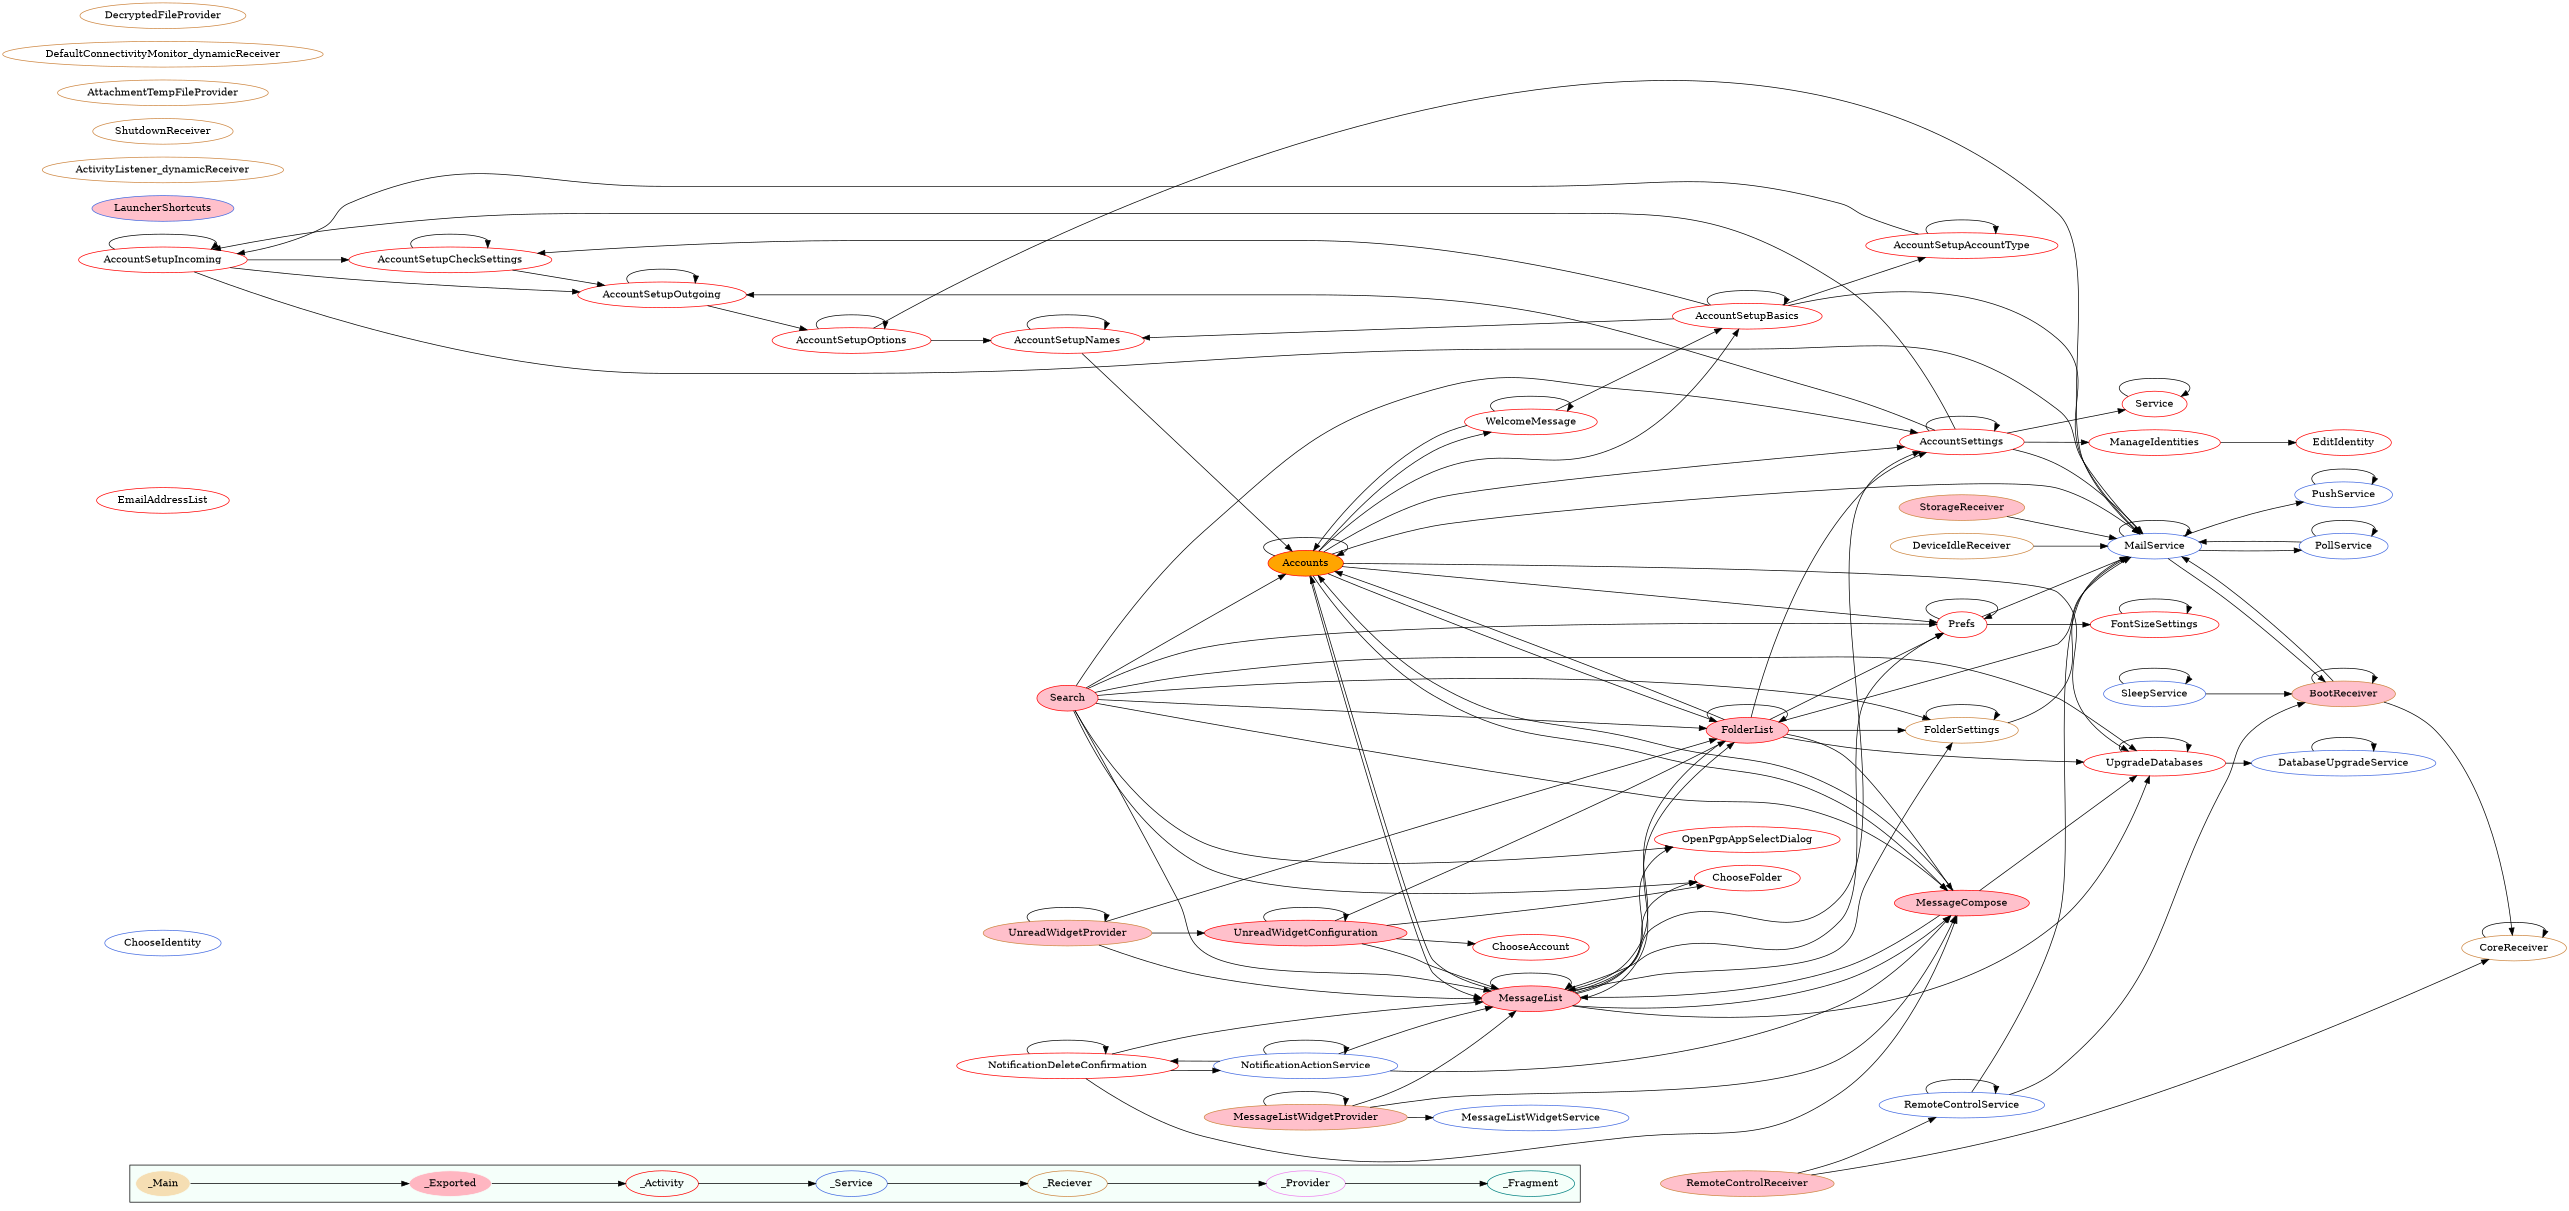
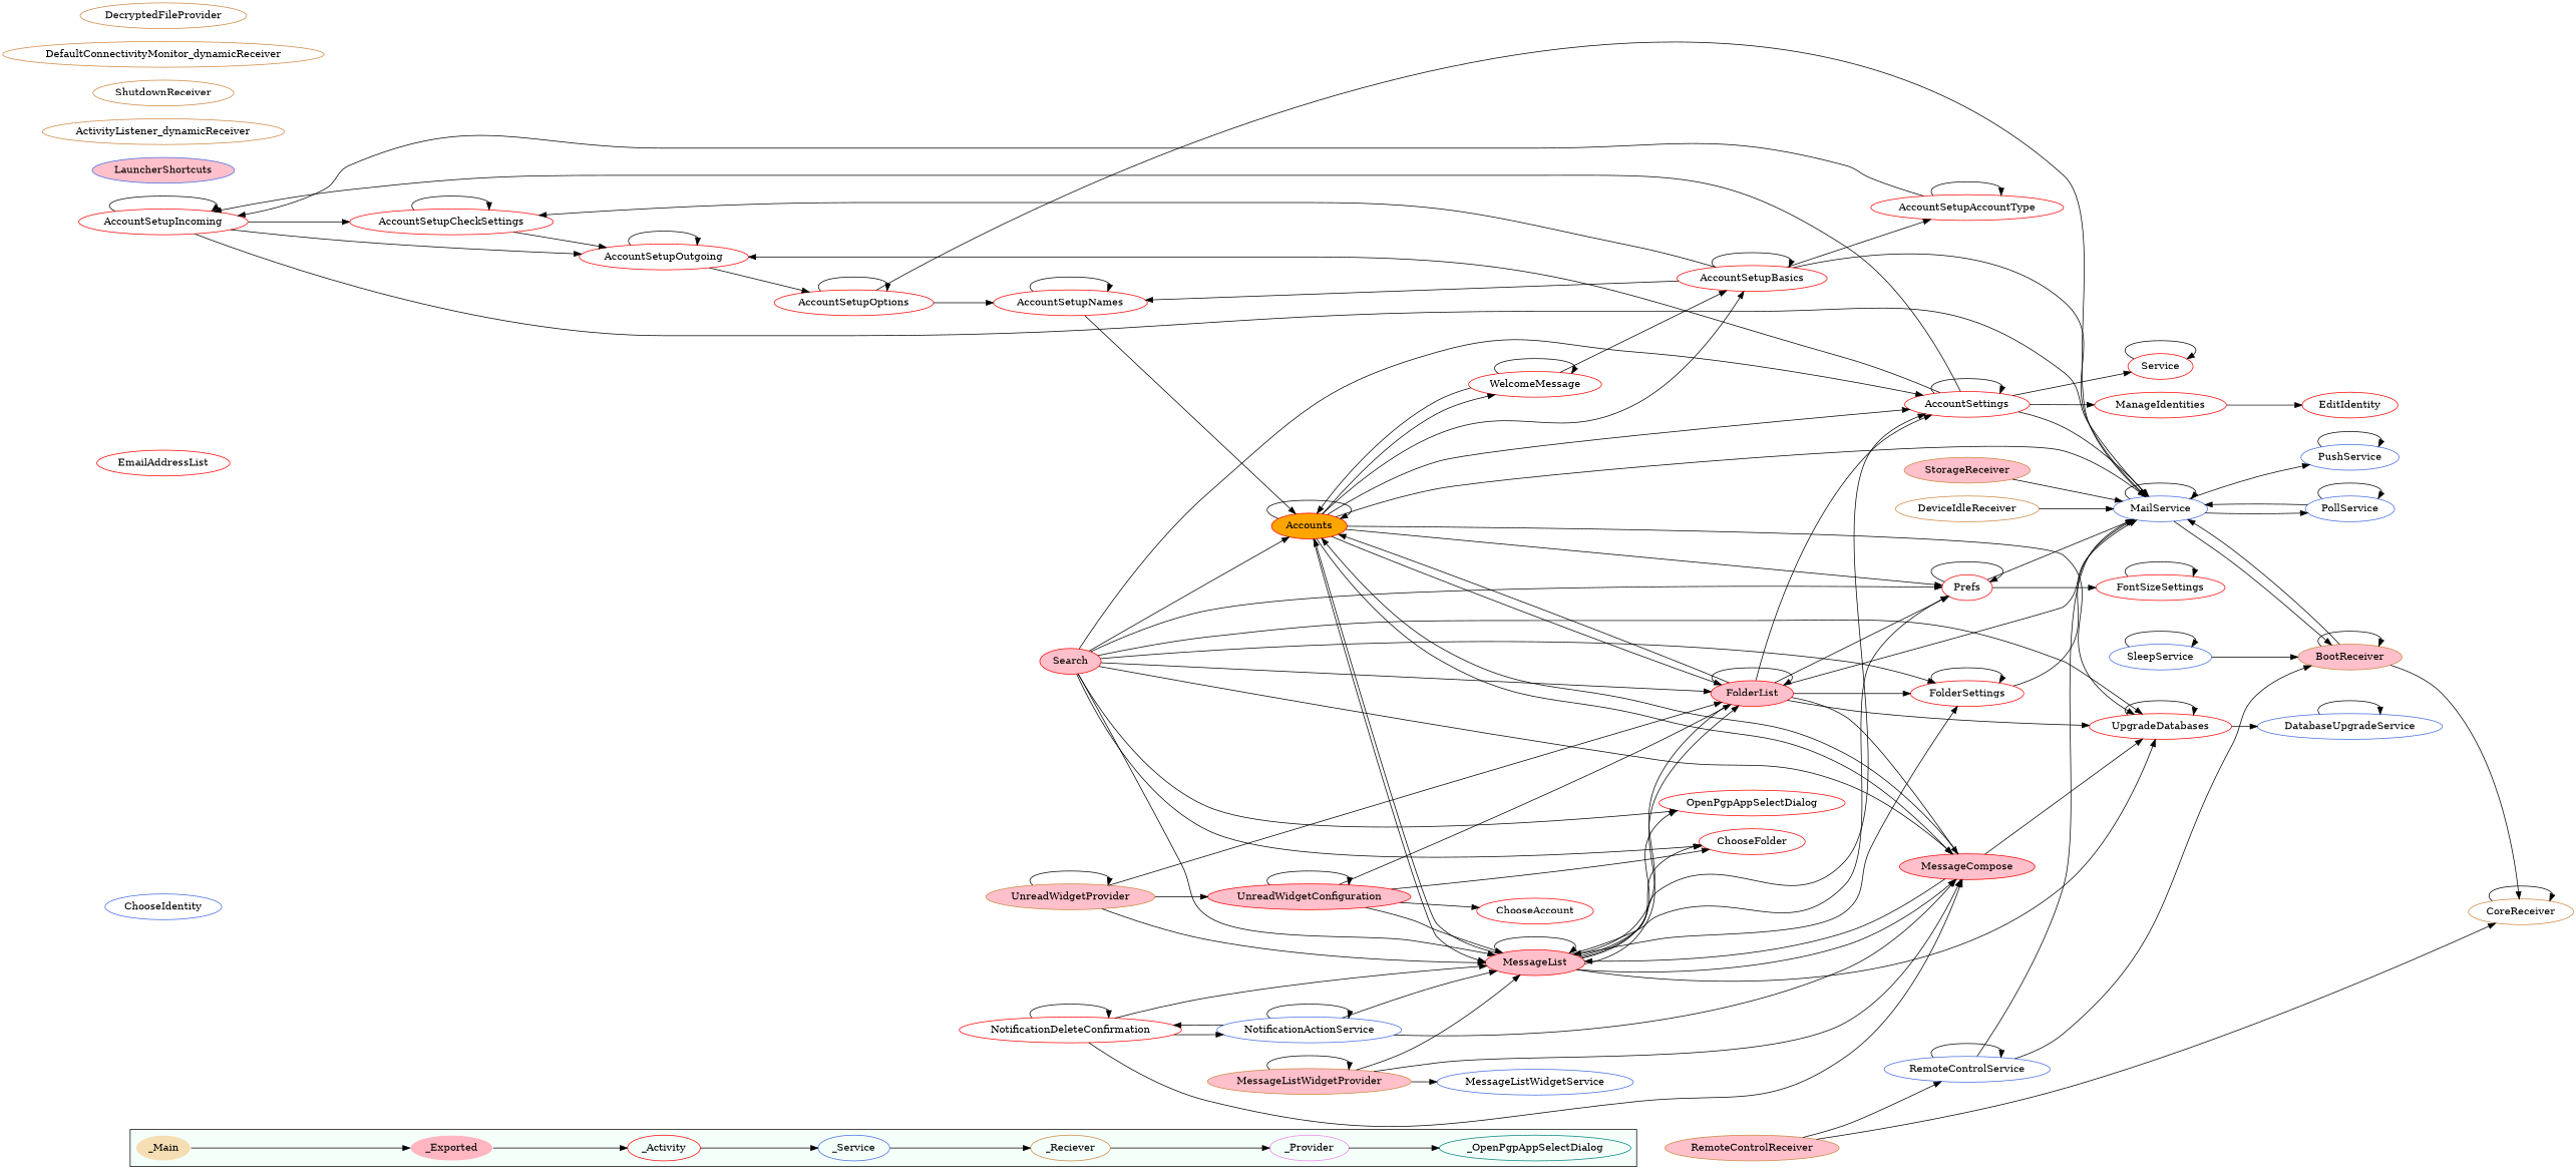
  digraph {
    rankdir=LR
    node [color=red]
    _Activity
    _Service [color=royalblue]
    _Reciever [color=peru]
    _Provider [color=violet]
-   _Fragment [color=teal]
+   _Fragment [color=teal label=_OpenPgpAppSelectDialog]
    _Main [color=mintcream fillcolor=wheat style=filled]
    _Exported [color=mintcream fillcolor=lightpink style=filled]
    ChooseIdentity [color=royalblue]
    EmailAddressList
    AccountSetupIncoming
    AccountSetupCheckSettings
    AccountSetupOutgoing
    MailService [color=royalblue]
    AccountSetupOptions
    PollService [color=royalblue]
    BootReceiver [color=peru fillcolor=pink style=filled]
    PushService [color=royalblue]
    MessageList [fillcolor=pink style=filled]
    ChooseFolder
    AccountSettings
-   FolderSettings [color=peru]
+   FolderSettings
    MessageCompose [fillcolor=pink style=filled]
    Accounts [fillcolor=orange style=filled]
    OpenPgpAppSelectDialog
    FolderList [fillcolor=pink style=filled]
    Prefs
    UpgradeDatabases
    n28 [label=Service]
    ManageIdentities
    WelcomeMessage
    AccountSetupBasics
    FontSizeSettings
    DatabaseUpgradeService [color=royalblue]
    EditIdentity
    LauncherShortcuts [color=royalblue fillcolor=pink style=filled]
    AccountSetupAccountType
    AccountSetupNames
    NotificationDeleteConfirmation
    NotificationActionService [color=royalblue]
    Search [fillcolor=pink style=filled]
    UnreadWidgetConfiguration [fillcolor=pink style=filled]
    ChooseAccount
    RemoteControlService [color=royalblue]
    CoreReceiver [color=peru]
    SleepService [color=royalblue]
    MessageListWidgetService [color=royalblue]
    ActivityListener_dynamicReceiver [color=peru]
    RemoteControlReceiver [color=peru fillcolor=pink style=filled]
    UnreadWidgetProvider [color=peru fillcolor=pink style=filled]
    ShutdownReceiver [color=peru]
-   AttachmentTempFileProvider [color=peru]
    DefaultConnectivityMonitor_dynamicReceiver [color=peru]
    MessageListWidgetProvider [color=peru fillcolor=pink style=filled]
    DeviceIdleReceiver [color=peru]
    StorageReceiver [color=peru fillcolor=pink style=filled]
    DecryptedFileProvider [color=peru]
    subgraph cluster_1 {
      bgcolor=mintcream
      _Activity
      _Service
      _Reciever
      _Provider
      _Fragment
      _Main
      _Exported
    }
    _Activity -> _Service
    _Service -> _Reciever
    _Reciever -> _Provider
    _Provider -> _Fragment
    _Main -> _Exported
    _Exported -> _Activity
    AccountSetupIncoming -> AccountSetupIncoming
    AccountSetupIncoming -> AccountSetupCheckSettings
    AccountSetupIncoming -> AccountSetupOutgoing
    AccountSetupIncoming -> MailService
    AccountSetupCheckSettings -> AccountSetupCheckSettings
    AccountSetupCheckSettings -> AccountSetupOutgoing
    AccountSetupOutgoing -> AccountSetupOutgoing
    AccountSetupOutgoing -> AccountSetupOptions
    MailService -> MailService
    MailService -> PollService
    MailService -> BootReceiver
    MailService -> PushService
    AccountSetupOptions -> MailService
    AccountSetupOptions -> AccountSetupOptions
    AccountSetupOptions -> AccountSetupNames
    PollService -> MailService
    PollService -> PollService
    BootReceiver -> MailService
    BootReceiver -> BootReceiver
    BootReceiver -> CoreReceiver
    PushService -> PushService
    MessageList -> MessageList
    MessageList -> ChooseFolder
    MessageList -> AccountSettings
    MessageList -> FolderSettings
    MessageList -> MessageCompose
    MessageList -> Accounts
    MessageList -> OpenPgpAppSelectDialog
    MessageList -> FolderList
    MessageList -> Prefs
    MessageList -> UpgradeDatabases
    AccountSettings -> AccountSetupIncoming
    AccountSettings -> AccountSetupOutgoing
    AccountSettings -> MailService
    AccountSettings -> AccountSettings
    AccountSettings -> n28
    AccountSettings -> ManageIdentities
    FolderSettings -> MailService
    FolderSettings -> FolderSettings
    MessageCompose -> MessageList
    MessageCompose -> Accounts
    MessageCompose -> UpgradeDatabases
    Accounts -> MailService
    Accounts -> MessageList
    Accounts -> AccountSettings
    Accounts -> MessageCompose
    Accounts -> Accounts
    Accounts -> FolderList
    Accounts -> Prefs
    Accounts -> UpgradeDatabases
    Accounts -> WelcomeMessage
    Accounts -> AccountSetupBasics
    FolderList -> MailService
    FolderList -> MessageList
    FolderList -> AccountSettings
    FolderList -> FolderSettings
    FolderList -> MessageCompose
    FolderList -> Accounts
    FolderList -> FolderList
    FolderList -> Prefs
    FolderList -> UpgradeDatabases
    Prefs -> MailService
    Prefs -> Prefs
    Prefs -> FontSizeSettings
    UpgradeDatabases -> UpgradeDatabases
    UpgradeDatabases -> DatabaseUpgradeService
    n28 -> n28
    ManageIdentities -> EditIdentity
    WelcomeMessage -> Accounts
    WelcomeMessage -> WelcomeMessage
    WelcomeMessage -> AccountSetupBasics
    AccountSetupBasics -> AccountSetupCheckSettings
    AccountSetupBasics -> MailService
    AccountSetupBasics -> AccountSetupBasics
    AccountSetupBasics -> AccountSetupAccountType
    AccountSetupBasics -> AccountSetupNames
    FontSizeSettings -> FontSizeSettings
    DatabaseUpgradeService -> DatabaseUpgradeService
    AccountSetupAccountType -> AccountSetupIncoming
    AccountSetupAccountType -> AccountSetupAccountType
    AccountSetupNames -> Accounts
    AccountSetupNames -> AccountSetupNames
    NotificationDeleteConfirmation -> MessageList
    NotificationDeleteConfirmation -> MessageCompose
    NotificationDeleteConfirmation -> NotificationDeleteConfirmation
    NotificationDeleteConfirmation -> NotificationActionService
    NotificationActionService -> MessageList
    NotificationActionService -> MessageCompose
    NotificationActionService -> NotificationDeleteConfirmation
    NotificationActionService -> NotificationActionService
    Search -> MessageList
    Search -> ChooseFolder
    Search -> AccountSettings
    Search -> FolderSettings
    Search -> MessageCompose
    Search -> Accounts
    Search -> OpenPgpAppSelectDialog
    Search -> FolderList
    Search -> Prefs
    Search -> UpgradeDatabases
    UnreadWidgetConfiguration -> MessageList
    UnreadWidgetConfiguration -> ChooseFolder
    UnreadWidgetConfiguration -> FolderList
    UnreadWidgetConfiguration -> UnreadWidgetConfiguration
    UnreadWidgetConfiguration -> ChooseAccount
    RemoteControlService -> MailService
    RemoteControlService -> BootReceiver
    RemoteControlService -> RemoteControlService
    CoreReceiver -> CoreReceiver
    SleepService -> BootReceiver
    SleepService -> SleepService
    RemoteControlReceiver -> RemoteControlService
    RemoteControlReceiver -> CoreReceiver
    UnreadWidgetProvider -> MessageList
    UnreadWidgetProvider -> FolderList
    UnreadWidgetProvider -> UnreadWidgetConfiguration
    UnreadWidgetProvider -> UnreadWidgetProvider
    MessageListWidgetProvider -> MessageList
    MessageListWidgetProvider -> MessageCompose
    MessageListWidgetProvider -> MessageListWidgetService
    MessageListWidgetProvider -> MessageListWidgetProvider
    DeviceIdleReceiver -> MailService
    StorageReceiver -> MailService
  }
